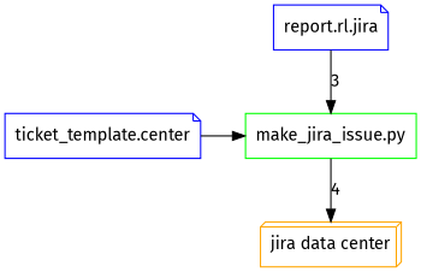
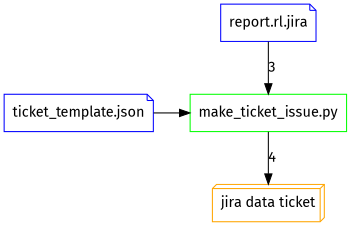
  digraph {
    fontname="Fira Sans"
    node [color=blue fontname="Fira Sans" shape=note]
    edge [fontname="Fira Sans"]
-   n1 [label="ticket_template.center"]
-   n2 [color=green label="make_jira_issue.py" shape=rectangle]
-   n3 [color=orange label="jira data center" shape=box3d]
+   n1 [label="ticket_template.json"]
+   n2 [color=green label="make_ticket_issue.py" shape=rectangle]
+   n3 [color=orange label="jira data ticket" shape=box3d]
    n4 [label="report.rl.jira"]
    subgraph sub_1 {
      rank=same
      n1
      n2
    }
    n1 -> n2
    n2 -> n3 [label=4]
    n4 -> n2 [label=3]
  }
